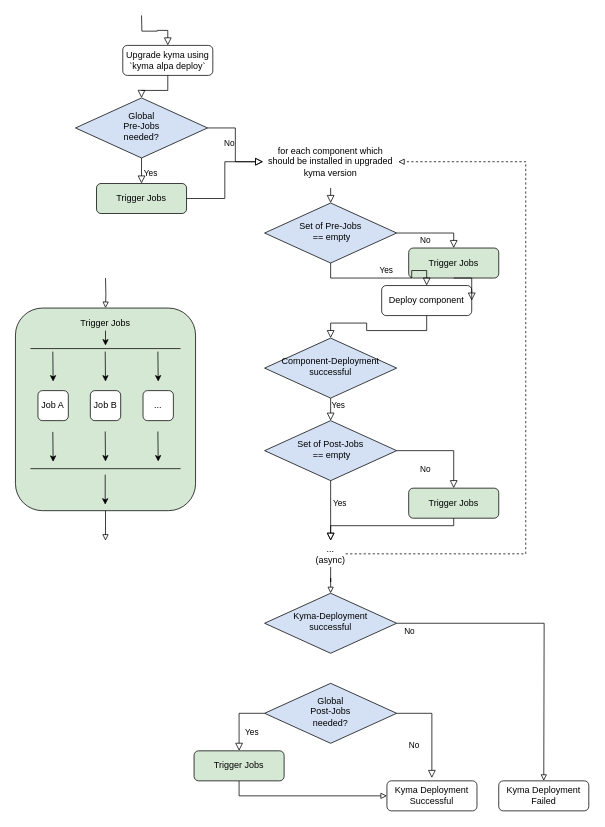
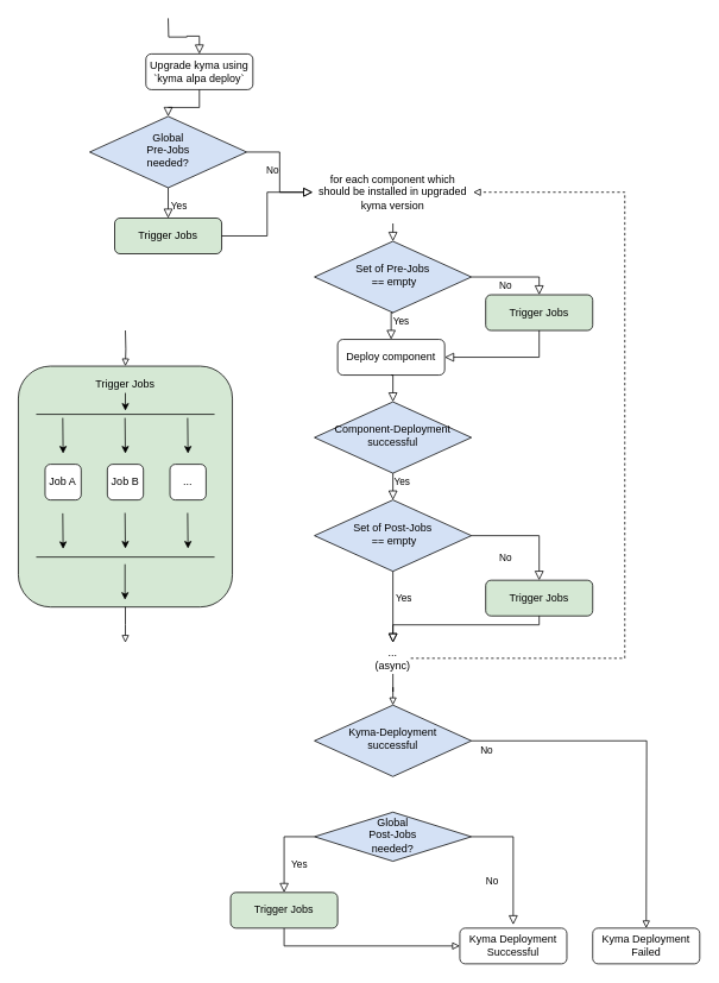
  <mxCell id="0" />
  <mxCell id="1" parent="0" />
  <mxCell id="2" value="Upgrade kyma using `kyma alpa deploy`" style="rounded=1;whiteSpace=wrap;html=1;fontSize=12;glass=0;strokeWidth=1;shadow=0;" parent="1" vertex="1"><mxGeometry x="163" y="60" width="120" height="40" as="geometry" /></mxCell>
  <mxCell id="3" value="Global&lt;br&gt;Pre-Jobs&lt;br&gt;needed?" style="rhombus;whiteSpace=wrap;html=1;shadow=0;fontFamily=Helvetica;fontSize=12;align=center;strokeWidth=1;spacing=6;spacingTop=-4;fillColor=#D4E1F5;" parent="1" vertex="1"><mxGeometry x="100" y="130" width="176" height="80" as="geometry" /></mxCell>
  <mxCell id="4" value="" style="rounded=0;html=1;jettySize=auto;orthogonalLoop=1;fontSize=11;endArrow=block;endFill=0;endSize=8;strokeWidth=1;shadow=0;labelBackgroundColor=none;edgeStyle=orthogonalEdgeStyle;" parent="1" source="2" target="3" edge="1"><mxGeometry x="120" y="60" as="geometry" /></mxCell>
  <mxCell id="5" value="Trigger Jobs" style="rounded=1;whiteSpace=wrap;html=1;fontSize=12;glass=0;strokeWidth=1;shadow=0;fillColor=#D5E8D4;" parent="1" vertex="1"><mxGeometry x="128" y="244" width="120" height="40" as="geometry" /></mxCell>
  <mxCell id="6" value="No" style="edgeStyle=orthogonalEdgeStyle;rounded=0;html=1;jettySize=auto;orthogonalLoop=1;fontSize=11;endArrow=block;endFill=0;endSize=8;strokeWidth=1;shadow=0;labelBackgroundColor=none;entryX=0;entryY=0.5;entryDx=0;entryDy=0;" parent="1" source="3" target="8" edge="1"><mxGeometry y="40" as="geometry"><mxPoint x="-8" y="-3" as="offset" /><mxPoint x="340" y="125.059" as="targetPoint" /></mxGeometry></mxCell>
  <mxCell id="7" value="" style="rounded=0;html=1;jettySize=auto;orthogonalLoop=1;fontSize=11;endArrow=block;endFill=0;endSize=8;strokeWidth=1;shadow=0;labelBackgroundColor=none;edgeStyle=orthogonalEdgeStyle;exitX=1;exitY=0.5;exitDx=0;exitDy=0;entryX=0;entryY=0.5;entryDx=0;entryDy=0;" parent="1" source="5" target="8" edge="1"><mxGeometry x="120" y="60" as="geometry"><mxPoint x="518" y="100" as="sourcePoint" /><mxPoint x="518" y="140" as="targetPoint" /></mxGeometry></mxCell>
  <mxCell id="8" value="for each component which should be installed in upgraded kyma version" style="text;html=1;strokeColor=none;fillColor=none;align=center;verticalAlign=middle;whiteSpace=wrap;rounded=0;" parent="1" vertex="1"><mxGeometry x="350" y="180" width="180" height="70" as="geometry" /></mxCell>
  <mxCell id="9" value="Set of Pre-Jobs&lt;br&gt;&amp;nbsp;== empty" style="rhombus;whiteSpace=wrap;html=1;shadow=0;fontFamily=Helvetica;fontSize=12;align=center;strokeWidth=1;spacing=6;spacingTop=-4;fillColor=#D4E1F5;" parent="1" vertex="1"><mxGeometry x="352" y="270" width="176" height="80" as="geometry" /></mxCell>
  <mxCell id="10" value="Trigger Jobs" style="rounded=1;whiteSpace=wrap;html=1;fontSize=12;glass=0;strokeWidth=1;shadow=0;fillColor=#D5E8D4;" parent="1" vertex="1"><mxGeometry x="544" y="330" width="120" height="40" as="geometry" /></mxCell>
  <mxCell id="11" value="Yes" style="rounded=0;html=1;jettySize=auto;orthogonalLoop=1;fontSize=11;endArrow=block;endFill=0;endSize=8;strokeWidth=1;shadow=0;labelBackgroundColor=none;edgeStyle=orthogonalEdgeStyle;exitX=0.5;exitY=1;exitDx=0;exitDy=0;entryX=0.5;entryY=0;entryDx=0;entryDy=0;" parent="1" source="9" target="14" edge="1"><mxGeometry x="30" y="75" as="geometry"><mxPoint x="10" y="-5" as="offset" /><mxPoint x="362" y="80" as="sourcePoint" /><mxPoint x="440" y="430" as="targetPoint" /></mxGeometry></mxCell>
  <mxCell id="12" value="No" style="rounded=0;html=1;jettySize=auto;orthogonalLoop=1;fontSize=11;endArrow=block;endFill=0;endSize=8;strokeWidth=1;shadow=0;labelBackgroundColor=none;edgeStyle=orthogonalEdgeStyle;exitX=1;exitY=0.5;exitDx=0;exitDy=0;entryX=0.5;entryY=0;entryDx=0;entryDy=0;" parent="1" source="9" target="10" edge="1"><mxGeometry x="424" y="115" as="geometry"><mxPoint as="offset" /><mxPoint x="450" y="380" as="sourcePoint" /><mxPoint x="606" y="380" as="targetPoint" /></mxGeometry></mxCell>
  <mxCell id="13" value="" style="rounded=0;html=1;jettySize=auto;orthogonalLoop=1;fontSize=11;endArrow=block;endFill=0;endSize=8;strokeWidth=1;shadow=0;labelBackgroundColor=none;edgeStyle=orthogonalEdgeStyle;exitX=0.5;exitY=1;exitDx=0;exitDy=0;entryX=0.5;entryY=0;entryDx=0;entryDy=0;" parent="1" source="8" target="9" edge="1"><mxGeometry x="424" y="80" as="geometry"><mxPoint x="440" y="245" as="sourcePoint" /><mxPoint x="440" y="265" as="targetPoint" /></mxGeometry></mxCell>
- <mxCell id="14" value="Deploy component" style="rounded=1;whiteSpace=wrap;html=1;fontSize=12;glass=0;strokeWidth=1;shadow=0;" parent="1" vertex="1"><mxGeometry x="508" y="380" width="120" height="40" as="geometry" /></mxCell>
+ <mxCell id="14" value="Deploy component" style="rounded=1;whiteSpace=wrap;html=1;fontSize=12;glass=0;strokeWidth=1;shadow=0;" parent="1" vertex="1"><mxGeometry x="378" y="380" width="120" height="40" as="geometry" /></mxCell>
  <mxCell id="15" value="Set of Post-Jobs&lt;br&gt;&amp;nbsp;== empty" style="rhombus;whiteSpace=wrap;html=1;shadow=0;fontFamily=Helvetica;fontSize=12;align=center;strokeWidth=1;spacing=6;spacingTop=-4;fillColor=#D4E1F5;" parent="1" vertex="1"><mxGeometry x="352" y="560" width="176" height="80" as="geometry" /></mxCell>
  <mxCell id="16" value="Trigger Jobs" style="rounded=1;whiteSpace=wrap;html=1;fontSize=12;glass=0;strokeWidth=1;shadow=0;fillColor=#D5E8D4;" parent="1" vertex="1"><mxGeometry x="544" y="650" width="120" height="40" as="geometry" /></mxCell>
  <mxCell id="17" value="No" style="rounded=0;html=1;jettySize=auto;orthogonalLoop=1;fontSize=11;endArrow=block;endFill=0;endSize=8;strokeWidth=1;shadow=0;labelBackgroundColor=none;edgeStyle=orthogonalEdgeStyle;exitX=1;exitY=0.5;exitDx=0;exitDy=0;entryX=0.5;entryY=0;entryDx=0;entryDy=0;" parent="1" source="15" target="16" edge="1"><mxGeometry x="424" y="165" as="geometry"><mxPoint as="offset" /><mxPoint x="274" y="600" as="sourcePoint" /><mxPoint x="430" y="600" as="targetPoint" /></mxGeometry></mxCell>
  <mxCell id="18" value="" style="rounded=0;html=1;jettySize=auto;orthogonalLoop=1;fontSize=11;endArrow=block;endFill=0;endSize=8;strokeWidth=1;shadow=0;labelBackgroundColor=none;edgeStyle=orthogonalEdgeStyle;exitX=0.5;exitY=1;exitDx=0;exitDy=0;entryX=0.5;entryY=0;entryDx=0;entryDy=0;" parent="1" source="14" target="32" edge="1"><mxGeometry x="424" y="115" as="geometry"><mxPoint as="offset" /><mxPoint x="450" y="400" as="sourcePoint" /><mxPoint x="450" y="440" as="targetPoint" /></mxGeometry></mxCell>
  <mxCell id="19" value="Yes" style="rounded=0;html=1;jettySize=auto;orthogonalLoop=1;fontSize=11;endArrow=block;endFill=0;endSize=8;strokeWidth=1;shadow=0;labelBackgroundColor=none;edgeStyle=orthogonalEdgeStyle;exitX=0.5;exitY=1;exitDx=0;exitDy=0;entryX=0.5;entryY=0;entryDx=0;entryDy=0;" parent="1" source="15" target="23" edge="1"><mxGeometry x="30" y="125" as="geometry"><mxPoint x="12" y="-10" as="offset" /><mxPoint x="186" y="300" as="sourcePoint" /><mxPoint x="438" y="660" as="targetPoint" /></mxGeometry></mxCell>
  <mxCell id="20" value="" style="rounded=0;html=1;jettySize=auto;orthogonalLoop=1;fontSize=11;endArrow=block;endFill=0;endSize=8;strokeWidth=1;shadow=0;labelBackgroundColor=none;edgeStyle=orthogonalEdgeStyle;entryX=1;entryY=0.5;entryDx=0;entryDy=0;exitX=0.5;exitY=1;exitDx=0;exitDy=0;" parent="1" source="10" target="14" edge="1"><mxGeometry x="424" y="115" as="geometry"><mxPoint x="614" y="620" as="sourcePoint" /><mxPoint x="448" y="660" as="targetPoint" /></mxGeometry></mxCell>
  <mxCell id="21" style="edgeStyle=orthogonalEdgeStyle;rounded=0;orthogonalLoop=1;jettySize=auto;html=1;exitX=1;exitY=0.5;exitDx=0;exitDy=0;entryX=1;entryY=0.5;entryDx=0;entryDy=0;endArrow=block;endFill=0;dashed=1;" edge="1" parent="1" source="23" target="8"><mxGeometry relative="1" as="geometry"><Array as="points"><mxPoint x="700" y="738" /><mxPoint x="700" y="215" /></Array></mxGeometry></mxCell>
  <mxCell id="22" style="edgeStyle=orthogonalEdgeStyle;rounded=0;orthogonalLoop=1;jettySize=auto;html=1;exitX=0.5;exitY=1;exitDx=0;exitDy=0;endArrow=block;endFill=0;" edge="1" parent="1" source="23" target="37"><mxGeometry relative="1" as="geometry" /></mxCell>
  <mxCell id="23" value="...&lt;br&gt;(async)" style="text;html=1;strokeColor=none;fillColor=none;align=center;verticalAlign=middle;whiteSpace=wrap;rounded=0;" parent="1" vertex="1"><mxGeometry x="420" y="720" width="40" height="35" as="geometry" /></mxCell>
- <mxCell id="24" value="Global&lt;br&gt;Post-Jobs&lt;br&gt;needed?" style="rhombus;whiteSpace=wrap;html=1;shadow=0;fontFamily=Helvetica;fontSize=12;align=center;strokeWidth=1;spacing=6;spacingTop=-4;fillColor=#D4E1F5;" parent="1" vertex="1"><mxGeometry x="352" y="910" width="176" height="80" as="geometry" /></mxCell>
+ <mxCell id="24" value="Global&lt;br&gt;Post-Jobs&lt;br&gt;needed?" style="rhombus;whiteSpace=wrap;html=1;shadow=0;fontFamily=Helvetica;fontSize=12;align=center;strokeWidth=1;spacing=6;spacingTop=-4;fillColor=#D4E1F5;" parent="1" vertex="1"><mxGeometry x="352" y="910" width="176" height="55" as="geometry" /></mxCell>
  <mxCell id="25" style="edgeStyle=orthogonalEdgeStyle;rounded=0;orthogonalLoop=1;jettySize=auto;html=1;exitX=0.5;exitY=1;exitDx=0;exitDy=0;entryX=0;entryY=0.5;entryDx=0;entryDy=0;endArrow=block;endFill=0;" edge="1" parent="1" source="26" target="28"><mxGeometry relative="1" as="geometry" /></mxCell>
  <mxCell id="26" value="Trigger Jobs" style="rounded=1;whiteSpace=wrap;html=1;fontSize=12;glass=0;strokeWidth=1;shadow=0;fillColor=#D5E8D4;" parent="1" vertex="1"><mxGeometry x="258" y="1000" width="120" height="40" as="geometry" /></mxCell>
  <mxCell id="27" value="Yes" style="rounded=0;html=1;jettySize=auto;orthogonalLoop=1;fontSize=11;endArrow=block;endFill=0;endSize=8;strokeWidth=1;shadow=0;labelBackgroundColor=none;edgeStyle=orthogonalEdgeStyle;exitX=0;exitY=0.5;exitDx=0;exitDy=0;entryX=0.5;entryY=0;entryDx=0;entryDy=0;" parent="1" source="24" target="26" edge="1"><mxGeometry x="394" y="320" as="geometry"><mxPoint as="offset" /><mxPoint x="235" y="750" as="sourcePoint" /><mxPoint x="235" y="810" as="targetPoint" /></mxGeometry></mxCell>
  <mxCell id="28" value="Kyma Deployment Successful" style="rounded=1;whiteSpace=wrap;html=1;fontSize=12;glass=0;strokeWidth=1;shadow=0;" parent="1" vertex="1"><mxGeometry x="515" y="1040" width="120" height="40" as="geometry" /></mxCell>
  <mxCell id="29" value="Yes" style="edgeStyle=orthogonalEdgeStyle;rounded=0;html=1;jettySize=auto;orthogonalLoop=1;fontSize=11;endArrow=block;endFill=0;endSize=8;strokeWidth=1;shadow=0;labelBackgroundColor=none;entryX=0.5;entryY=0;entryDx=0;entryDy=0;exitX=0.5;exitY=1;exitDx=0;exitDy=0;" parent="1" source="3" target="5" edge="1"><mxGeometry y="40" as="geometry"><mxPoint x="12" y="3" as="offset" /><mxPoint x="285.937" y="180.029" as="sourcePoint" /><mxPoint x="330" y="225" as="targetPoint" /></mxGeometry></mxCell>
  <mxCell id="30" value="No" style="rounded=0;html=1;jettySize=auto;orthogonalLoop=1;fontSize=11;endArrow=block;endFill=0;endSize=8;strokeWidth=1;shadow=0;labelBackgroundColor=none;edgeStyle=orthogonalEdgeStyle;entryX=0.499;entryY=-0.096;entryDx=0;entryDy=0;exitX=1;exitY=0.5;exitDx=0;exitDy=0;entryPerimeter=0;" parent="1" source="24" target="28" edge="1"><mxGeometry x="434" y="330" as="geometry"><mxPoint as="offset" /><mxPoint x="530" y="890" as="sourcePoint" /><mxPoint x="614" y="785" as="targetPoint" /></mxGeometry></mxCell>
  <mxCell id="31" value="" style="rounded=0;html=1;jettySize=auto;orthogonalLoop=1;fontSize=11;endArrow=block;endFill=0;endSize=8;strokeWidth=1;shadow=0;labelBackgroundColor=none;edgeStyle=orthogonalEdgeStyle;entryX=0.5;entryY=0;entryDx=0;entryDy=0;" parent="1" target="2" edge="1"><mxGeometry x="130" y="70" as="geometry"><mxPoint x="188" y="20" as="sourcePoint" /><mxPoint x="198" y="140" as="targetPoint" /></mxGeometry></mxCell>
  <mxCell id="32" value="Component-Deployment successful" style="rhombus;whiteSpace=wrap;html=1;shadow=0;fontFamily=Helvetica;fontSize=12;align=center;strokeWidth=1;spacing=6;spacingTop=-4;fillColor=#D4E1F5;" vertex="1" parent="1"><mxGeometry x="352" y="450" width="176" height="80" as="geometry" /></mxCell>
  <mxCell id="33" value="" style="rounded=0;html=1;jettySize=auto;orthogonalLoop=1;fontSize=11;endArrow=block;endFill=0;endSize=8;strokeWidth=1;shadow=0;labelBackgroundColor=none;edgeStyle=orthogonalEdgeStyle;exitX=0.5;exitY=1;exitDx=0;exitDy=0;entryX=0.5;entryY=0;entryDx=0;entryDy=0;" edge="1" parent="1" source="16" target="23"><mxGeometry x="434" y="175" as="geometry"><mxPoint as="offset" /><mxPoint x="538" y="610" as="sourcePoint" /><mxPoint x="614" y="660" as="targetPoint" /><Array as="points"><mxPoint x="604" y="700" /><mxPoint x="440" y="700" /></Array></mxGeometry></mxCell>
  <mxCell id="34" value="Yes" style="rounded=0;html=1;jettySize=auto;orthogonalLoop=1;fontSize=11;endArrow=block;endFill=0;endSize=8;strokeWidth=1;shadow=0;labelBackgroundColor=none;edgeStyle=orthogonalEdgeStyle;exitX=0.5;exitY=1;exitDx=0;exitDy=0;" edge="1" parent="1" source="32"><mxGeometry x="30" as="geometry"><mxPoint x="10" y="-5" as="offset" /><mxPoint x="480" y="540" as="sourcePoint" /><mxPoint x="440" y="560" as="targetPoint" /></mxGeometry></mxCell>
  <mxCell id="35" style="edgeStyle=orthogonalEdgeStyle;rounded=0;orthogonalLoop=1;jettySize=auto;html=1;exitX=1;exitY=0.5;exitDx=0;exitDy=0;endArrow=block;endFill=0;" edge="1" parent="1" source="37"><mxGeometry relative="1" as="geometry"><mxPoint x="724" y="1040" as="targetPoint" /></mxGeometry></mxCell>
  <mxCell id="36" value="No" style="edgeLabel;html=1;align=center;verticalAlign=middle;resizable=0;points=[];" vertex="1" connectable="0" parent="35"><mxGeometry x="-0.36" relative="1" as="geometry"><mxPoint x="-114" y="10" as="offset" /></mxGeometry></mxCell>
  <mxCell id="37" value="Kyma-Deployment&lt;br&gt;successful" style="rhombus;whiteSpace=wrap;html=1;shadow=0;fontFamily=Helvetica;fontSize=12;align=center;strokeWidth=1;spacing=6;spacingTop=-4;fillColor=#D4E1F5;" vertex="1" parent="1"><mxGeometry x="352" y="790" width="176" height="80" as="geometry" /></mxCell>
  <mxCell id="38" value="Kyma Deployment Failed" style="rounded=1;whiteSpace=wrap;html=1;fontSize=12;glass=0;strokeWidth=1;shadow=0;" vertex="1" parent="1"><mxGeometry x="664" y="1040" width="120" height="40" as="geometry" /></mxCell>
  <mxCell id="39" value="" style="rounded=1;whiteSpace=wrap;html=1;fillColor=#d5e8d4;" vertex="1" parent="1"><mxGeometry x="20" y="410" width="240" height="270" as="geometry" /></mxCell>
  <mxCell id="40" style="edgeStyle=orthogonalEdgeStyle;rounded=0;orthogonalLoop=1;jettySize=auto;html=1;endArrow=block;endFill=0;entryX=0.5;entryY=0;entryDx=0;entryDy=0;" edge="1" parent="1" target="39"><mxGeometry relative="1" as="geometry"><mxPoint x="210" y="360" as="targetPoint" /><mxPoint x="140" y="370" as="sourcePoint" /></mxGeometry></mxCell>
  <mxCell id="41" style="edgeStyle=orthogonalEdgeStyle;rounded=0;orthogonalLoop=1;jettySize=auto;html=1;endArrow=block;endFill=0;exitX=0.5;exitY=1;exitDx=0;exitDy=0;" edge="1" parent="1" source="39"><mxGeometry relative="1" as="geometry"><mxPoint x="140" y="720" as="targetPoint" /><mxPoint x="150" y="380" as="sourcePoint" /></mxGeometry></mxCell>
  <mxCell id="42" value="" style="endArrow=classic;html=1;" edge="1" parent="1"><mxGeometry width="50" height="50" relative="1" as="geometry"><mxPoint x="140" y="440" as="sourcePoint" /><mxPoint x="140" y="460" as="targetPoint" /></mxGeometry></mxCell>
  <mxCell id="43" value="" style="html=1;endArrow=none;endFill=0;strokeColor=none;strokeWidth=3;" edge="1" parent="1"><mxGeometry width="100" relative="1" as="geometry"><mxPoint x="640" y="580" as="sourcePoint" /><mxPoint x="740" y="580" as="targetPoint" /></mxGeometry></mxCell>
  <mxCell id="44" value="" style="line;strokeWidth=1;fillColor=none;align=left;verticalAlign=middle;spacingTop=-1;spacingLeft=3;spacingRight=3;rotatable=0;labelPosition=right;points=[];portConstraint=eastwest;" vertex="1" parent="1"><mxGeometry x="40" y="460" width="200" height="8" as="geometry" /></mxCell>
  <mxCell id="45" value="" style="line;strokeWidth=1;fillColor=none;align=left;verticalAlign=middle;spacingTop=-1;spacingLeft=3;spacingRight=3;rotatable=0;labelPosition=right;points=[];portConstraint=eastwest;" vertex="1" parent="1"><mxGeometry x="40" y="620" width="200" height="8" as="geometry" /></mxCell>
  <mxCell id="46" value="" style="endArrow=classic;html=1;" edge="1" parent="1"><mxGeometry width="50" height="50" relative="1" as="geometry"><mxPoint x="139.58" y="632" as="sourcePoint" /><mxPoint x="139.58" y="672" as="targetPoint" /></mxGeometry></mxCell>
  <mxCell id="47" value="Job A" style="rounded=1;whiteSpace=wrap;html=1;strokeColor=#000000;" vertex="1" parent="1"><mxGeometry x="50" y="520" width="40.42" height="40" as="geometry" /></mxCell>
  <mxCell id="48" value="Job B" style="rounded=1;whiteSpace=wrap;html=1;strokeColor=#000000;" vertex="1" parent="1"><mxGeometry x="119.79" y="520" width="40.42" height="40" as="geometry" /></mxCell>
  <mxCell id="49" value="..." style="rounded=1;whiteSpace=wrap;html=1;strokeColor=#000000;" vertex="1" parent="1"><mxGeometry x="190" y="520" width="40.42" height="40" as="geometry" /></mxCell>
  <mxCell id="50" value="" style="endArrow=classic;html=1;" edge="1" parent="1"><mxGeometry width="50" height="50" relative="1" as="geometry"><mxPoint x="69.79" y="468" as="sourcePoint" /><mxPoint x="70.21" y="508" as="targetPoint" /></mxGeometry></mxCell>
  <mxCell id="51" value="" style="endArrow=classic;html=1;" edge="1" parent="1"><mxGeometry width="50" height="50" relative="1" as="geometry"><mxPoint x="139.58" y="468" as="sourcePoint" /><mxPoint x="140" y="508" as="targetPoint" /></mxGeometry></mxCell>
  <mxCell id="52" value="" style="endArrow=classic;html=1;" edge="1" parent="1"><mxGeometry width="50" height="50" relative="1" as="geometry"><mxPoint x="209.79" y="468" as="sourcePoint" /><mxPoint x="210.21" y="508" as="targetPoint" /></mxGeometry></mxCell>
  <mxCell id="53" value="" style="endArrow=classic;html=1;" edge="1" parent="1"><mxGeometry width="50" height="50" relative="1" as="geometry"><mxPoint x="69.79" y="575" as="sourcePoint" /><mxPoint x="70.21" y="615" as="targetPoint" /></mxGeometry></mxCell>
  <mxCell id="54" value="" style="endArrow=classic;html=1;" edge="1" parent="1"><mxGeometry width="50" height="50" relative="1" as="geometry"><mxPoint x="139.58" y="574.5" as="sourcePoint" /><mxPoint x="140" y="614.5" as="targetPoint" /></mxGeometry></mxCell>
  <mxCell id="55" value="" style="endArrow=classic;html=1;" edge="1" parent="1"><mxGeometry width="50" height="50" relative="1" as="geometry"><mxPoint x="209.79" y="574.5" as="sourcePoint" /><mxPoint x="210.21" y="614.5" as="targetPoint" /></mxGeometry></mxCell>
  <mxCell id="56" value="Trigger Jobs" style="text;html=1;strokeColor=none;fillColor=none;align=center;verticalAlign=middle;whiteSpace=wrap;rounded=0;" vertex="1" parent="1"><mxGeometry x="90" y="420" width="100" height="20" as="geometry" /></mxCell>
